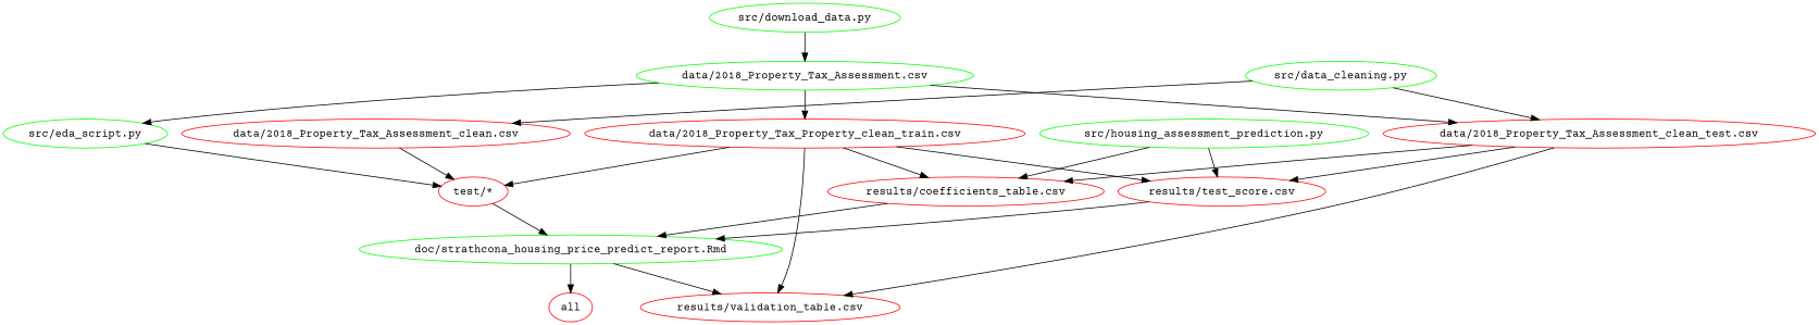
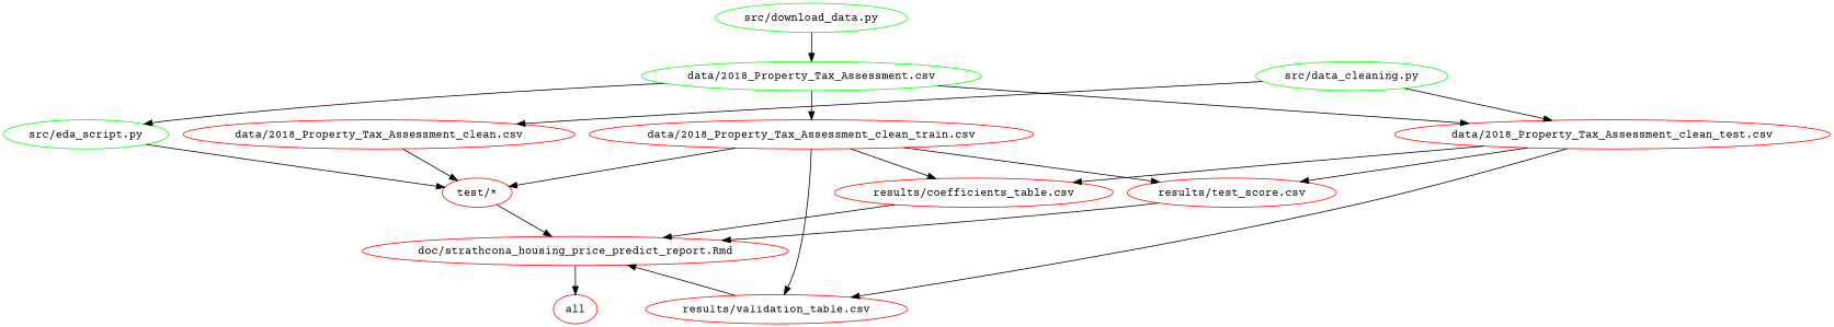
  digraph {
    fontname="Courier Prime"
    node [color=red fontname="Courier Prime"]
    edge [fontname="Courier Prime"]
    n1 [label=all]
    n2 [color=green label="data/2018_Property_Tax_Assessment.csv"]
    n3 [label="data/2018_Property_Tax_Assessment_clean_test.csv"]
-   n4 [label="data/2018_Property_Tax_Property_clean_train.csv"]
+   n4 [label="data/2018_Property_Tax_Assessment_clean_train.csv"]
    n5 [color=green label="src/eda_script.py"]
    n6 [label="data/2018_Property_Tax_Assessment_clean.csv"]
    n7 [label="test/*"]
    n8 [label="results/coefficients_table.csv"]
    n9 [label="results/test_score.csv"]
    n10 [label="results/validation_table.csv"]
-   n11 [color=green label="doc/strathcona_housing_price_predict_report.Rmd"]
+   n11 [label="doc/strathcona_housing_price_predict_report.Rmd"]
    n12 [color=green label="src/data_cleaning.py"]
    n13 [color=green label="src/download_data.py"]
-   n14 [color=green label="src/housing_assessment_prediction.py"]
    n2 -> n3
    n2 -> n4
    n2 -> n5
    n3 -> n8
    n3 -> n9
    n3 -> n10
    n4 -> n7
    n4 -> n8
    n4 -> n9
    n4 -> n10
    n5 -> n7
    n6 -> n7
    n7 -> n11
    n8 -> n11
    n9 -> n11
-   n11 -> n10
+   n10 -> n11
    n11 -> n1
    n12 -> n3
    n12 -> n6
    n13 -> n2
-   n14 -> n8
-   n14 -> n9
  }
